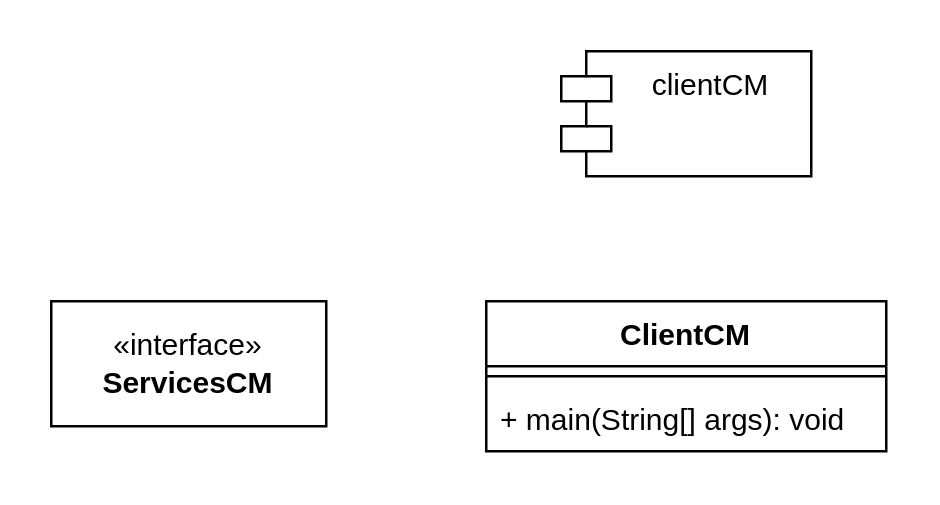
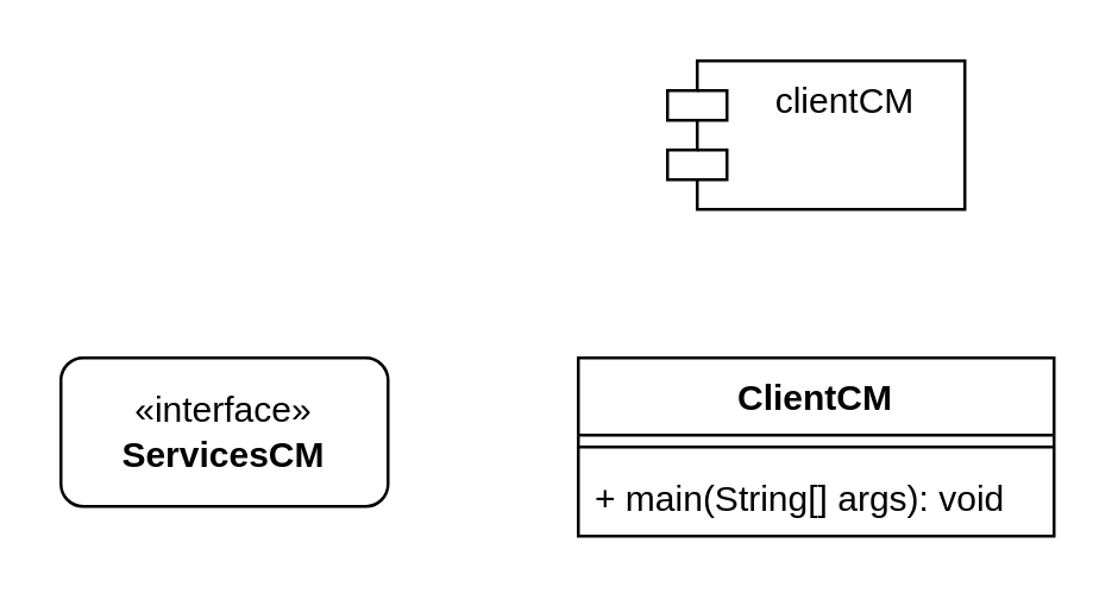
  <mxCell id="0" />
  <mxCell id="1" parent="0" />
  <mxCell id="2" value="clientCM" style="shape=module;align=left;spacingLeft=20;align=center;verticalAlign=top;whiteSpace=wrap;html=1;" parent="1" vertex="1"><mxGeometry x="224" y="20" width="100" height="50" as="geometry" /></mxCell>
  <mxCell id="3" value="ClientCM" style="swimlane;fontStyle=1;align=center;verticalAlign=top;childLayout=stackLayout;horizontal=1;startSize=26;horizontalStack=0;resizeParent=1;resizeParentMax=0;resizeLast=0;collapsible=1;marginBottom=0;whiteSpace=wrap;html=1;" parent="1" vertex="1"><mxGeometry x="194" y="120" width="160" height="60" as="geometry" /></mxCell>
  <mxCell id="4" value="" style="line;strokeWidth=1;fillColor=none;align=left;verticalAlign=middle;spacingTop=-1;spacingLeft=3;spacingRight=3;rotatable=0;labelPosition=right;points=[];portConstraint=eastwest;strokeColor=inherit;" parent="3" vertex="1"><mxGeometry y="26" width="160" height="8" as="geometry" /></mxCell>
  <mxCell id="5" value="+ main(String[] args): void" style="text;strokeColor=none;fillColor=none;align=left;verticalAlign=top;spacingLeft=4;spacingRight=4;overflow=hidden;rotatable=0;points=[[0,0.5],[1,0.5]];portConstraint=eastwest;whiteSpace=wrap;html=1;" parent="3" vertex="1"><mxGeometry y="34" width="160" height="26" as="geometry" /></mxCell>
- <mxCell id="6" value="«interface»&lt;br&gt;&lt;b&gt;ServicesCM&lt;/b&gt;" style="html=1;whiteSpace=wrap;" parent="1" vertex="1"><mxGeometry x="20" y="120" width="110" height="50" as="geometry" /></mxCell>
+ <mxCell id="6" value="«interface»&lt;br&gt;&lt;b&gt;ServicesCM&lt;/b&gt;" style="html=1;whiteSpace=wrap;rounded=1;" parent="1" vertex="1"><mxGeometry x="20" y="120" width="110" height="50" as="geometry" /></mxCell>
